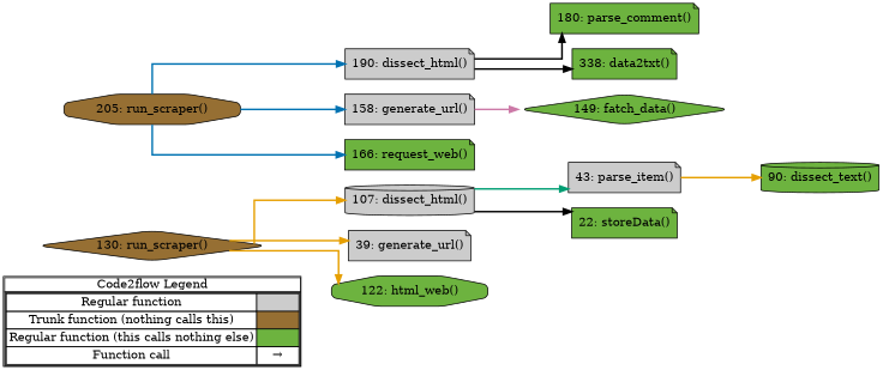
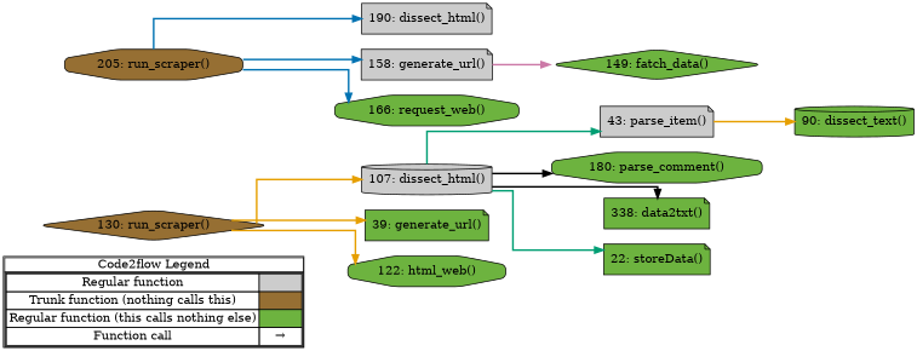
  digraph {
    concentrate=true
    rankdir=LR
    splines=ortho
    node [shape=note fillcolor="#6db33f" style="rounded,filled"]
    edge [color="#E69F00" penwidth=2]
    n1 [label=<         <table cellspacing="0" cellpadding="0" border="1"><tr><td>Code2flow Legend</td></tr><tr><td>         <table cellspacing="0">         <tr><td>Regular function</td><td width="50px" bgcolor='#cccccc'></td></tr>         <tr><td>Trunk function (nothing calls this)</td><td bgcolor='#966F33'></td></tr>         <tr><td>Regular function (this calls nothing else)</td><td bgcolor='#6db33f'></td></tr>         <tr><td>Function call</td><td><font color='black'>&#8594;</font></td></tr>         </table></td></tr></table>         > margin=0 shape=none fillcolor="" style=""]
    n2 [fillcolor="#cccccc" label="107: dissect_html()" shape=cylinder]
    n3 [label="90: dissect_text()" shape=cylinder]
-   n4 [fillcolor="#cccccc" label="39: generate_url()"]
+   n4 [label="39: generate_url()"]
    n5 [fillcolor="#cccccc" label="43: parse_item()"]
    n6 [label="122: html_web()" shape=octagon]
    n7 [fillcolor="#966F33" label="130: run_scraper()" shape=diamond]
    n8 [fillcolor="#cccccc" label="190: dissect_html()"]
    n9 [label="149: fatch_data()" shape=diamond]
    n10 [fillcolor="#cccccc" label="158: generate_url()"]
-   n11 [label="180: parse_comment()"]
-   n12 [label="166: request_web()"]
+   n11 [label="180: parse_comment()" shape=octagon]
+   n12 [label="166: request_web()" shape=octagon]
    n13 [fillcolor="#966F33" label="205: run_scraper()" shape=octagon]
    n14 [label="338: data2txt()"]
    n15 [label="22: storeData()"]
    subgraph sub_1 {
      label=legend
      rank=min
      n1
    }
    subgraph sub_2 {
      label="File: scraper"
      style=dotted
      n14
      n15
      subgraph sub_3 {
        label="Class: Douban_MovieScraper"
        style=dotted
        n2
        n3
        n4
        n5
        n6
        n7
      }
      subgraph sub_4 {
        label="Class: Special_MovieScraper"
        style=dotted
        n8
        n9
        n10
        n11
        n12
        n13
      }
    }
    n2 -> n5 [color="#009E73"]
-   n2 -> n15 [color="#000000"]
+   n2 -> n15 [color="#009E73"]
    n5 -> n3
    n7 -> n2
    n7 -> n4
    n7 -> n6
-   n8 -> n11 [color="#000000"]
-   n8 -> n14 [color="#000000"]
+   n2 -> n11 [color="#000000"]
+   n2 -> n14 [color="#000000"]
    n10 -> n9 [color="#CC79A7"]
    n13 -> n8 [color="#0072B2"]
    n13 -> n10 [color="#0072B2"]
    n13 -> n12 [color="#0072B2"]
  }
